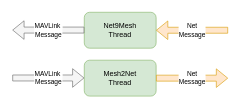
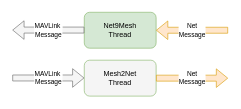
  <mxCell id="0" />
  <mxCell id="1" parent="0" />
  <mxCell id="2" value="Net9Mesh&lt;br&gt;Thread" style="rounded=1;whiteSpace=wrap;html=1;fillColor=#d5e8d4;strokeColor=#82b366;" parent="1" vertex="1"><mxGeometry x="140" y="20" width="120" height="60" as="geometry" /></mxCell>
  <mxCell id="3" value="Net&lt;br&gt;Message" style="shape=flexArrow;endArrow=classic;html=1;entryX=1;entryY=0.5;entryDx=0;entryDy=0;fillColor=#ffe6cc;strokeColor=#d79b00;" parent="1" target="2" edge="1"><mxGeometry width="50" height="50" relative="1" as="geometry"><mxPoint x="380" y="50" as="sourcePoint" /><mxPoint x="80" y="180" as="targetPoint" /></mxGeometry></mxCell>
  <mxCell id="4" value="&lt;span style=&quot;color: rgb(0 , 0 , 0) ; font-family: &amp;#34;helvetica&amp;#34; ; font-size: 11px ; font-style: normal ; font-weight: 400 ; letter-spacing: normal ; text-align: center ; text-indent: 0px ; text-transform: none ; word-spacing: 0px ; background-color: rgb(255 , 255 , 255) ; display: inline ; float: none&quot;&gt;MAVLink&amp;nbsp;&lt;/span&gt;&lt;br style=&quot;color: rgb(0 , 0 , 0) ; font-family: &amp;#34;helvetica&amp;#34; ; font-size: 11px ; font-style: normal ; font-weight: 400 ; letter-spacing: normal ; text-align: center ; text-indent: 0px ; text-transform: none ; word-spacing: 0px&quot;&gt;&lt;span style=&quot;color: rgb(0 , 0 , 0) ; font-family: &amp;#34;helvetica&amp;#34; ; font-size: 11px ; font-style: normal ; font-weight: 400 ; letter-spacing: normal ; text-align: center ; text-indent: 0px ; text-transform: none ; word-spacing: 0px ; background-color: rgb(255 , 255 , 255) ; display: inline ; float: none&quot;&gt;Message&lt;/span&gt;" style="shape=flexArrow;endArrow=classic;html=1;exitX=0;exitY=0.5;exitDx=0;exitDy=0;fillColor=#f5f5f5;strokeColor=#666666;" parent="1" edge="1"><mxGeometry width="50" height="50" relative="1" as="geometry"><mxPoint x="140" y="49.71" as="sourcePoint" /><mxPoint x="20" y="49.71" as="targetPoint" /></mxGeometry></mxCell>
- <mxCell id="5" value="Mesh2Net&lt;br&gt;Thread" style="rounded=1;whiteSpace=wrap;html=1;fillColor=#d5e8d4;strokeColor=#82b366;" parent="1" vertex="1"><mxGeometry x="140" y="100" width="120" height="60" as="geometry" /></mxCell>
+ <mxCell id="5" value="Mesh2Net&lt;br&gt;Thread" style="rounded=1;whiteSpace=wrap;html=1;fillColor=#f5f5f5;strokeColor=#82b366;" parent="1" vertex="1"><mxGeometry x="140" y="100" width="120" height="60" as="geometry" /></mxCell>
  <mxCell id="6" value="Net&lt;br&gt;Message" style="shape=flexArrow;endArrow=classic;html=1;exitX=1;exitY=0.5;exitDx=0;exitDy=0;fillColor=#ffe6cc;strokeColor=#d79b00;" parent="1" source="5" edge="1"><mxGeometry width="50" height="50" relative="1" as="geometry"><mxPoint x="380" y="130" as="sourcePoint" /><mxPoint x="380" y="130" as="targetPoint" /></mxGeometry></mxCell>
  <mxCell id="7" value="&lt;span style=&quot;color: rgb(0 , 0 , 0) ; font-family: &amp;#34;helvetica&amp;#34; ; font-size: 11px ; font-style: normal ; font-weight: 400 ; letter-spacing: normal ; text-align: center ; text-indent: 0px ; text-transform: none ; word-spacing: 0px ; background-color: rgb(255 , 255 , 255) ; display: inline ; float: none&quot;&gt;MAVLink&amp;nbsp;&lt;/span&gt;&lt;br style=&quot;color: rgb(0 , 0 , 0) ; font-family: &amp;#34;helvetica&amp;#34; ; font-size: 11px ; font-style: normal ; font-weight: 400 ; letter-spacing: normal ; text-align: center ; text-indent: 0px ; text-transform: none ; word-spacing: 0px&quot;&gt;&lt;span style=&quot;color: rgb(0 , 0 , 0) ; font-family: &amp;#34;helvetica&amp;#34; ; font-size: 11px ; font-style: normal ; font-weight: 400 ; letter-spacing: normal ; text-align: center ; text-indent: 0px ; text-transform: none ; word-spacing: 0px ; background-color: rgb(255 , 255 , 255) ; display: inline ; float: none&quot;&gt;Message&lt;/span&gt;" style="shape=flexArrow;endArrow=classic;html=1;fillColor=#f5f5f5;strokeColor=#666666;" parent="1" edge="1"><mxGeometry width="50" height="50" relative="1" as="geometry"><mxPoint x="20" y="129.71" as="sourcePoint" /><mxPoint x="140" y="129.71" as="targetPoint" /></mxGeometry></mxCell>
